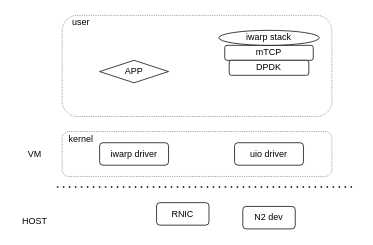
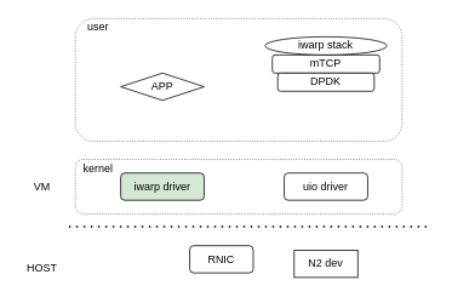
  <mxCell id="0" />
  <mxCell id="1" parent="0" />
  <mxCell id="2" value="" style="rounded=1;whiteSpace=wrap;html=1;dashed=1;strokeWidth=0.5;" vertex="1" parent="1"><mxGeometry x="82.03" y="175" width="360" height="60" as="geometry" /></mxCell>
  <mxCell id="3" value="" style="rounded=1;whiteSpace=wrap;html=1;dashed=1;strokeWidth=0.5;" vertex="1" parent="1"><mxGeometry x="82.03" y="20" width="360" height="135" as="geometry" /></mxCell>
  <mxCell id="4" value="" style="endArrow=none;dashed=1;html=1;dashPattern=1 3;strokeWidth=2;" edge="1" parent="1"><mxGeometry width="50" height="50" relative="1" as="geometry"><mxPoint x="75" y="249" as="sourcePoint" /><mxPoint x="475" y="249" as="targetPoint" /></mxGeometry></mxCell>
  <mxCell id="5" value="VM" style="text;html=1;align=center;verticalAlign=middle;resizable=0;points=[];autosize=1;strokeColor=none;fillColor=none;" vertex="1" parent="1"><mxGeometry x="30" y="195" width="30" height="20" as="geometry" /></mxCell>
  <mxCell id="6" value="HOST" style="text;html=1;align=center;verticalAlign=middle;resizable=0;points=[];autosize=1;strokeColor=none;fillColor=none;" vertex="1" parent="1"><mxGeometry x="20" y="285" width="50" height="20" as="geometry" /></mxCell>
  <mxCell id="7" value="RNIC" style="rounded=1;whiteSpace=wrap;html=1;" vertex="1" parent="1"><mxGeometry x="208.03" y="270" width="70" height="30" as="geometry" /></mxCell>
- <mxCell id="8" value="N2 dev" style="rounded=1;whiteSpace=wrap;html=1;" vertex="1" parent="1"><mxGeometry x="323.13" y="275" width="70" height="30" as="geometry" /></mxCell>
+ <mxCell id="8" value="N2 dev" style="whiteSpace=wrap;html=1;rounded=0;" vertex="1" parent="1"><mxGeometry x="323.13" y="275" width="70" height="30" as="geometry" /></mxCell>
  <mxCell id="9" value="APP" style="rhombus;whiteSpace=wrap;html=1;" vertex="1" parent="1"><mxGeometry x="132.03" y="80" width="92" height="30" as="geometry" /></mxCell>
  <mxCell id="10" value="mTCP" style="rounded=1;whiteSpace=wrap;html=1;" vertex="1" parent="1"><mxGeometry x="299.07" y="60" width="118.13" height="20" as="geometry" /></mxCell>
  <mxCell id="11" value="DPDK" style="rounded=1;whiteSpace=wrap;html=1;" vertex="1" parent="1"><mxGeometry x="305" y="80" width="106.25" height="20" as="geometry" /></mxCell>
  <mxCell id="12" value="iwarp stack" style="ellipse;whiteSpace=wrap;html=1;" vertex="1" parent="1"><mxGeometry x="291.1" y="40" width="134.06" height="20" as="geometry" /></mxCell>
  <mxCell id="13" value="kernel" style="text;html=1;align=center;verticalAlign=middle;resizable=0;points=[];autosize=1;strokeColor=none;fillColor=none;" vertex="1" parent="1"><mxGeometry x="82.03" y="175" width="50" height="20" as="geometry" /></mxCell>
  <mxCell id="14" value="user" style="text;html=1;align=center;verticalAlign=middle;resizable=0;points=[];autosize=1;strokeColor=none;fillColor=none;" vertex="1" parent="1"><mxGeometry x="87.03" y="20" width="40" height="20" as="geometry" /></mxCell>
  <mxCell id="15" value="uio driver" style="rounded=1;whiteSpace=wrap;html=1;" vertex="1" parent="1"><mxGeometry x="312.13" y="190" width="92" height="30" as="geometry" /></mxCell>
- <mxCell id="16" value="iwarp driver" style="rounded=1;whiteSpace=wrap;html=1;" vertex="1" parent="1"><mxGeometry x="132.03" y="190" width="92" height="30" as="geometry" /></mxCell>
+ <mxCell id="16" value="iwarp driver" style="rounded=1;whiteSpace=wrap;html=1;fillColor=#d5e8d4;" vertex="1" parent="1"><mxGeometry x="132.03" y="190" width="92" height="30" as="geometry" /></mxCell>
